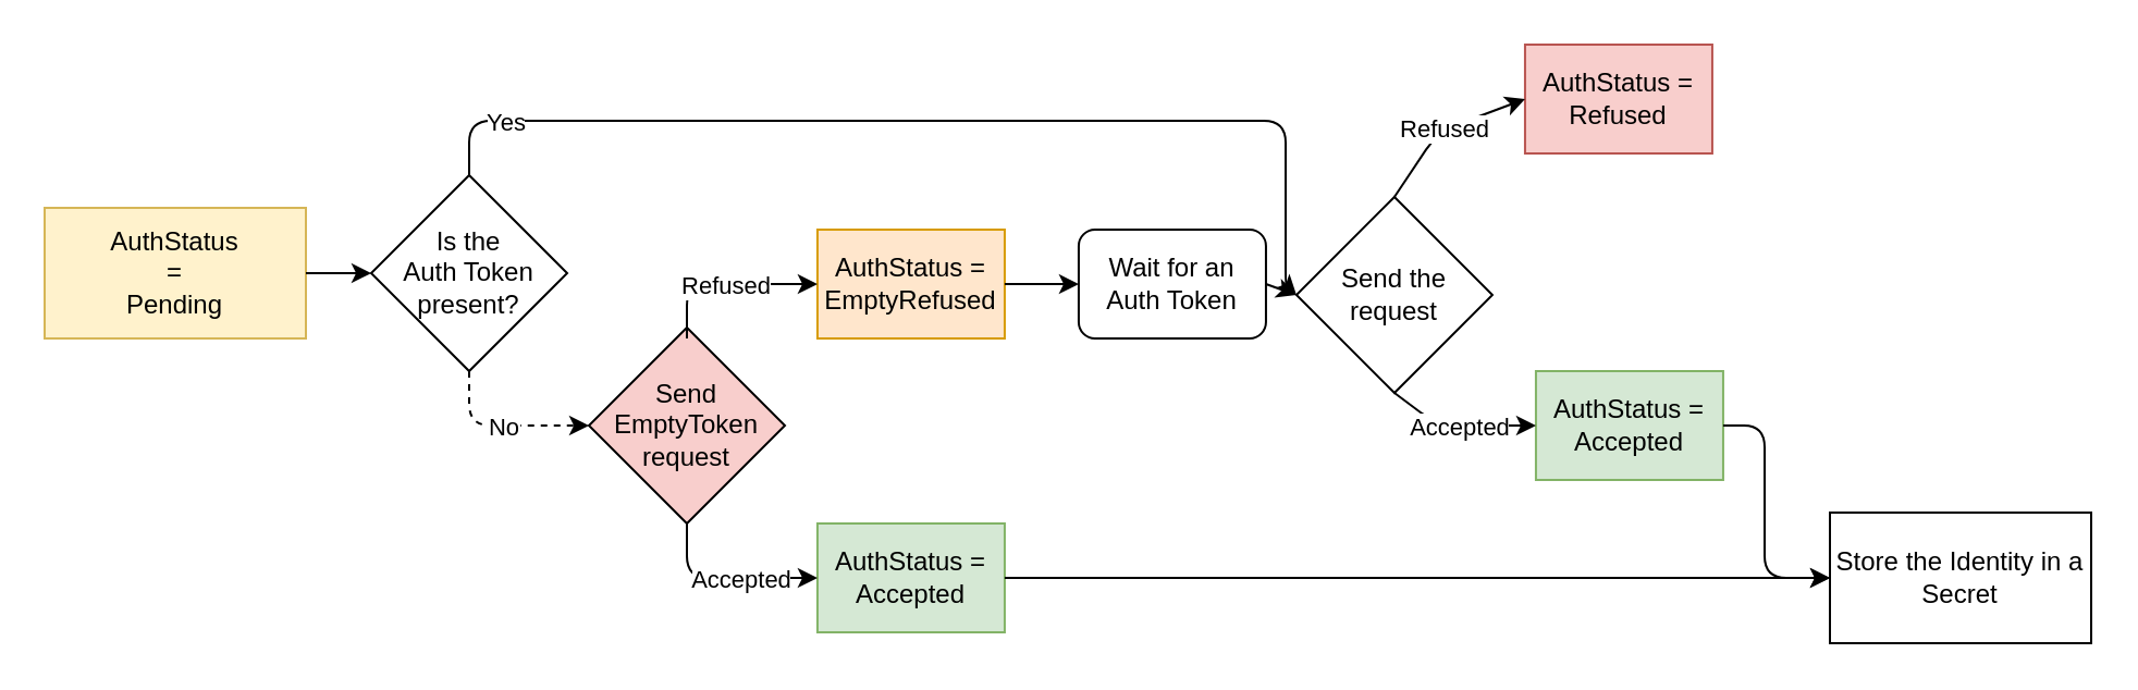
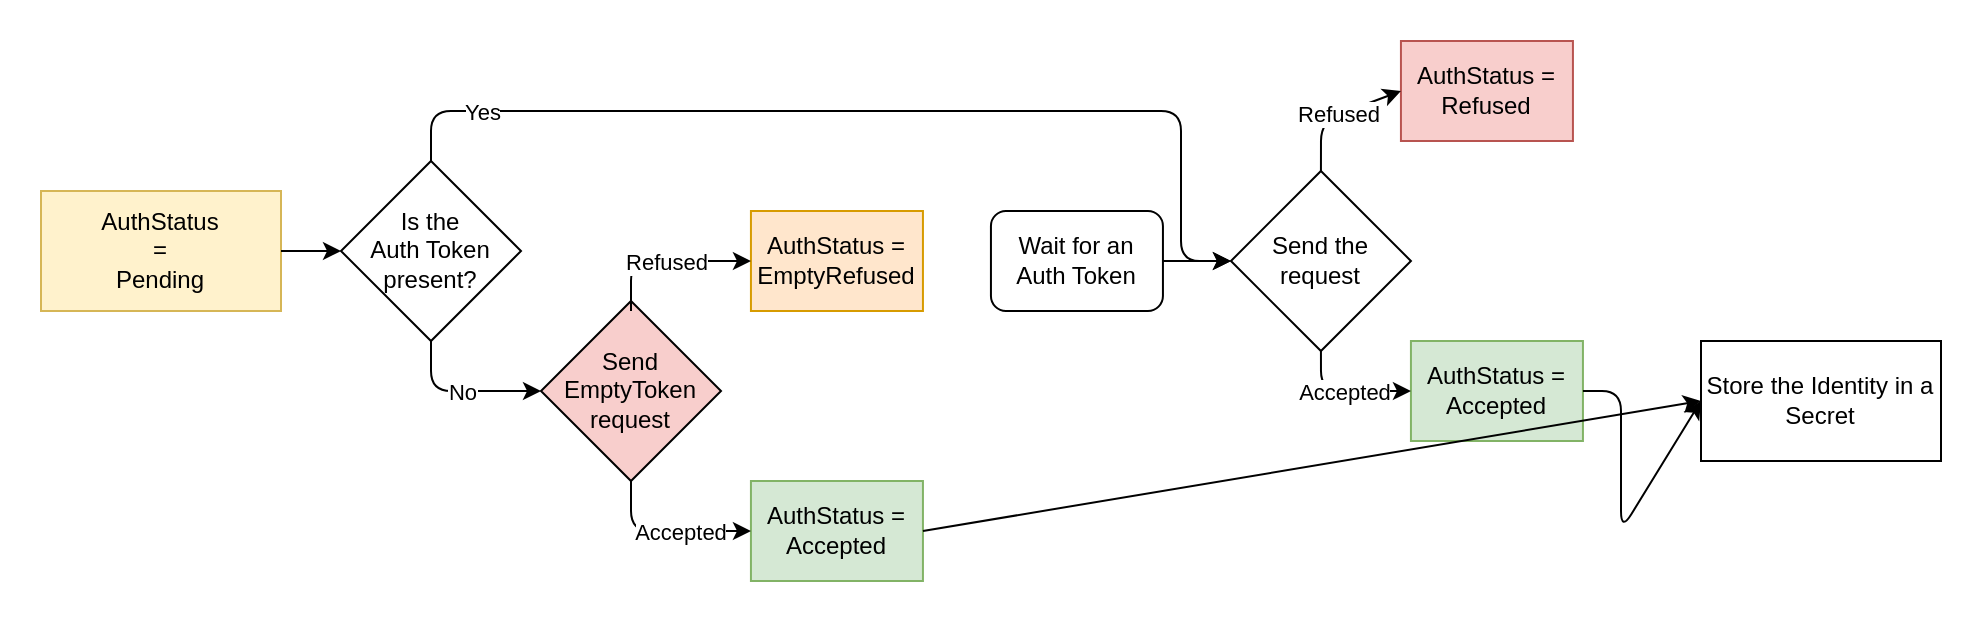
  <mxCell id="0" />
  <mxCell id="1" parent="0" />
  <mxCell id="2" value="AuthStatus&lt;br&gt;=&lt;br&gt;Pending" style="whiteSpace=wrap;html=1;fillColor=#fff2cc;strokeColor=#d6b656;" parent="1" vertex="1"><mxGeometry x="20" y="95" width="120" height="60" as="geometry" /></mxCell>
  <mxCell id="3" value="Send EmptyToken request" style="rhombus;whiteSpace=wrap;html=1;fillColor=#f8cecc;" parent="1" vertex="1"><mxGeometry x="270" y="150" width="90" height="90" as="geometry" /></mxCell>
  <mxCell id="4" value="AuthStatus = Accepted" style="whiteSpace=wrap;html=1;fillColor=#d5e8d4;strokeColor=#82b366;" parent="1" vertex="1"><mxGeometry x="374.97" y="240" width="86" height="50" as="geometry" /></mxCell>
  <mxCell id="5" value="AuthStatus = EmptyRefused" style="whiteSpace=wrap;html=1;fillColor=#ffe6cc;strokeColor=#d79b00;" parent="1" vertex="1"><mxGeometry x="374.97" y="105" width="86" height="50" as="geometry" /></mxCell>
  <mxCell id="6" value="" style="endArrow=classic;html=1;entryX=0;entryY=0.5;entryDx=0;entryDy=0;" parent="1" target="5" edge="1"><mxGeometry relative="1" as="geometry"><mxPoint x="315" y="155" as="sourcePoint" /><mxPoint x="510" y="285" as="targetPoint" /><Array as="points"><mxPoint x="315" y="130" /></Array></mxGeometry></mxCell>
  <mxCell id="7" value="Refused" style="edgeLabel;resizable=0;html=1;align=center;verticalAlign=middle;" parent="6" connectable="0" vertex="1"><mxGeometry relative="1" as="geometry" /></mxCell>
  <mxCell id="8" value="" style="endArrow=classic;html=1;entryX=0;entryY=0.5;entryDx=0;entryDy=0;exitX=0.5;exitY=1;exitDx=0;exitDy=0;" parent="1" source="3" target="4" edge="1"><mxGeometry relative="1" as="geometry"><mxPoint x="270" y="245" as="sourcePoint" /><mxPoint x="510" y="285" as="targetPoint" /><Array as="points"><mxPoint x="315" y="265" /></Array></mxGeometry></mxCell>
  <mxCell id="9" value="Accepted" style="edgeLabel;resizable=0;html=1;align=center;verticalAlign=middle;" parent="8" connectable="0" vertex="1"><mxGeometry relative="1" as="geometry"><mxPoint x="7.62" as="offset" /></mxGeometry></mxCell>
  <mxCell id="10" value="Wait for an Auth Token" style="whiteSpace=wrap;html=1;rounded=1;" parent="1" vertex="1"><mxGeometry x="494.97" y="105" width="86" height="50" as="geometry" /></mxCell>
- <mxCell id="11" value="" style="endArrow=classic;html=1;exitX=1;exitY=0.5;exitDx=0;exitDy=0;entryX=0;entryY=0.5;entryDx=0;entryDy=0;" parent="1" source="5" target="10" edge="1"><mxGeometry width="50" height="50" relative="1" as="geometry"><mxPoint x="484.97" y="210" as="sourcePoint" /><mxPoint x="534.97" y="160" as="targetPoint" /></mxGeometry></mxCell>
- <mxCell id="12" value="Send the request" style="rhombus;whiteSpace=wrap;html=1;" parent="1" vertex="1"><mxGeometry x="594.97" y="90" width="90" height="90" as="geometry" /></mxCell>
+ <mxCell id="12" value="Send the request" style="rhombus;whiteSpace=wrap;html=1;" parent="1" vertex="1"><mxGeometry x="614.97" y="85" width="90" height="90" as="geometry" /></mxCell>
  <mxCell id="13" value="" style="endArrow=classic;html=1;exitX=1;exitY=0.5;exitDx=0;exitDy=0;entryX=0;entryY=0.5;entryDx=0;entryDy=0;" parent="1" source="10" target="12" edge="1"><mxGeometry width="50" height="50" relative="1" as="geometry"><mxPoint x="484.97" y="220" as="sourcePoint" /><mxPoint x="534.97" y="170" as="targetPoint" /></mxGeometry></mxCell>
  <mxCell id="14" value="AuthStatus = Accepted" style="whiteSpace=wrap;html=1;fillColor=#d5e8d4;strokeColor=#82b366;" parent="1" vertex="1"><mxGeometry x="704.97" y="170" width="86" height="50" as="geometry" /></mxCell>
  <mxCell id="15" value="AuthStatus = Refused" style="whiteSpace=wrap;html=1;fillColor=#f8cecc;strokeColor=#b85450;" parent="1" vertex="1"><mxGeometry x="699.97" y="20" width="86" height="50" as="geometry" /></mxCell>
  <mxCell id="16" value="" style="endArrow=classic;html=1;exitX=0.5;exitY=1;exitDx=0;exitDy=0;entryX=0;entryY=0.5;entryDx=0;entryDy=0;" parent="1" source="12" target="14" edge="1"><mxGeometry relative="1" as="geometry"><mxPoint x="644.97" y="60" as="sourcePoint" /><mxPoint x="689.97" y="35" as="targetPoint" /><Array as="points"><mxPoint x="660" y="195" /></Array></mxGeometry></mxCell>
  <mxCell id="17" value="Accepted" style="edgeLabel;resizable=0;html=1;align=center;verticalAlign=middle;" parent="16" connectable="0" vertex="1"><mxGeometry relative="1" as="geometry" /></mxCell>
  <mxCell id="18" value="" style="endArrow=classic;html=1;entryX=0;entryY=0.5;entryDx=0;entryDy=0;exitX=0.5;exitY=0;exitDx=0;exitDy=0;" parent="1" source="12" target="15" edge="1"><mxGeometry relative="1" as="geometry"><mxPoint x="680" y="75" as="sourcePoint" /><mxPoint x="384.97" y="140" as="targetPoint" /><Array as="points"><mxPoint x="660" y="60" /></Array></mxGeometry></mxCell>
  <mxCell id="19" value="Refused" style="edgeLabel;resizable=0;html=1;align=center;verticalAlign=middle;" parent="18" connectable="0" vertex="1"><mxGeometry relative="1" as="geometry" /></mxCell>
- <mxCell id="20" value="Store the Identity in a Secret" style="whiteSpace=wrap;html=1;" parent="1" vertex="1"><mxGeometry x="840" y="235" width="120" height="60" as="geometry" /></mxCell>
+ <mxCell id="20" value="Store the Identity in a Secret" style="whiteSpace=wrap;html=1;" parent="1" vertex="1"><mxGeometry x="850" y="170" width="120" height="60" as="geometry" /></mxCell>
  <mxCell id="21" value="" style="endArrow=classic;html=1;exitX=1;exitY=0.5;exitDx=0;exitDy=0;entryX=0;entryY=0.5;entryDx=0;entryDy=0;" parent="1" source="4" target="20" edge="1"><mxGeometry width="50" height="50" relative="1" as="geometry"><mxPoint x="470" y="355" as="sourcePoint" /><mxPoint x="520" y="305" as="targetPoint" /></mxGeometry></mxCell>
  <mxCell id="22" value="" style="endArrow=classic;html=1;exitX=1;exitY=0.5;exitDx=0;exitDy=0;entryX=0;entryY=0.5;entryDx=0;entryDy=0;" parent="1" source="14" target="20" edge="1"><mxGeometry width="50" height="50" relative="1" as="geometry"><mxPoint x="470" y="355" as="sourcePoint" /><mxPoint x="520" y="305" as="targetPoint" /><Array as="points"><mxPoint x="810" y="195" /><mxPoint x="810" y="265" /></Array></mxGeometry></mxCell>
  <mxCell id="23" value="Is the&lt;br&gt;Auth Token&lt;br&gt;present?" style="rhombus;whiteSpace=wrap;html=1;" parent="1" vertex="1"><mxGeometry x="170" y="80" width="90" height="90" as="geometry" /></mxCell>
  <mxCell id="24" value="" style="endArrow=classic;html=1;exitX=1;exitY=0.5;exitDx=0;exitDy=0;entryX=0;entryY=0.5;entryDx=0;entryDy=0;" parent="1" source="2" target="23" edge="1"><mxGeometry width="50" height="50" relative="1" as="geometry"><mxPoint x="40" y="195" as="sourcePoint" /><mxPoint x="270" y="195" as="targetPoint" /></mxGeometry></mxCell>
  <mxCell id="25" value="" style="endArrow=classic;html=1;exitX=0.5;exitY=0;exitDx=0;exitDy=0;entryX=0;entryY=0.5;entryDx=0;entryDy=0;rounded=1;" parent="1" source="23" target="12" edge="1"><mxGeometry relative="1" as="geometry"><mxPoint x="325" y="160" as="sourcePoint" /><mxPoint x="380" y="45" as="targetPoint" /><Array as="points"><mxPoint x="215" y="55" /><mxPoint x="590" y="55" /><mxPoint x="590" y="130" /></Array></mxGeometry></mxCell>
  <mxCell id="26" value="Yes" style="edgeLabel;resizable=0;html=1;align=center;verticalAlign=middle;" parent="25" connectable="0" vertex="1"><mxGeometry relative="1" as="geometry"><mxPoint x="-200" as="offset" /></mxGeometry></mxCell>
- <mxCell id="27" value="" style="endArrow=classic;html=1;exitX=0.5;exitY=1;exitDx=0;exitDy=0;entryX=0;entryY=0.5;entryDx=0;entryDy=0;dashed=1;" parent="1" source="23" target="3" edge="1"><mxGeometry relative="1" as="geometry"><mxPoint x="335" y="170" as="sourcePoint" /><mxPoint x="170" y="285" as="targetPoint" /><Array as="points"><mxPoint x="215" y="195" /></Array></mxGeometry></mxCell>
+ <mxCell id="27" value="" style="endArrow=classic;html=1;exitX=0.5;exitY=1;exitDx=0;exitDy=0;entryX=0;entryY=0.5;entryDx=0;entryDy=0;" parent="1" source="23" target="3" edge="1"><mxGeometry relative="1" as="geometry"><mxPoint x="335" y="170" as="sourcePoint" /><mxPoint x="170" y="285" as="targetPoint" /><Array as="points"><mxPoint x="215" y="195" /></Array></mxGeometry></mxCell>
  <mxCell id="28" value="No" style="edgeLabel;resizable=0;html=1;align=center;verticalAlign=middle;" parent="27" connectable="0" vertex="1"><mxGeometry relative="1" as="geometry" /></mxCell>
